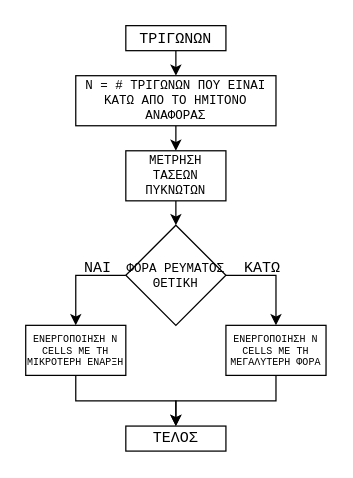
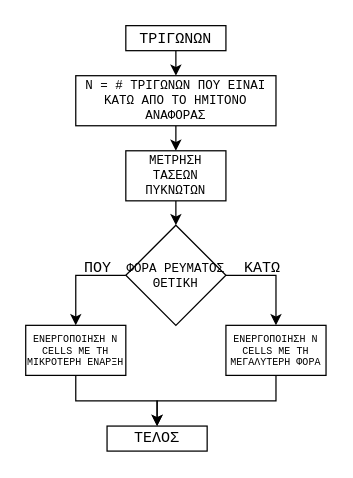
  <mxCell id="0" />
  <mxCell id="1" parent="0" />
  <mxCell id="2" style="edgeStyle=orthogonalEdgeStyle;rounded=0;orthogonalLoop=1;jettySize=auto;html=1;exitX=0.5;exitY=1;exitDx=0;exitDy=0;entryX=0.5;entryY=0;entryDx=0;entryDy=0;fontFamily=Courier New;fontSize=7;" edge="1" parent="1" source="3" target="5"><mxGeometry relative="1" as="geometry" /></mxCell>
  <mxCell id="3" value="&lt;font face=&quot;Courier New&quot;&gt;ΤΡΙΓΩΝΩΝ&lt;/font&gt;" style="rounded=0;whiteSpace=wrap;html=1;verticalAlign=middle;" vertex="1" parent="1"><mxGeometry x="100" y="20" width="80" height="20" as="geometry" /></mxCell>
  <mxCell id="4" style="edgeStyle=orthogonalEdgeStyle;rounded=0;orthogonalLoop=1;jettySize=auto;html=1;exitX=0.5;exitY=1;exitDx=0;exitDy=0;entryX=0.5;entryY=0;entryDx=0;entryDy=0;fontFamily=Courier New;fontSize=10;" edge="1" parent="1" source="5" target="15"><mxGeometry relative="1" as="geometry" /></mxCell>
  <mxCell id="5" value="Ν = # ΤΡΙΓΩΝΩΝ ΠΟΥ ΕΙΝΑΙ ΚΑΤΩ ΑΠΟ ΤΟ ΗΜΙΤΟΝΟ ΑΝΑΦΟΡΑΣ" style="rounded=0;whiteSpace=wrap;html=1;fontFamily=Courier New;fontSize=10;verticalAlign=middle;" vertex="1" parent="1"><mxGeometry x="60" y="60" width="160" height="40" as="geometry" /></mxCell>
  <mxCell id="6" style="edgeStyle=orthogonalEdgeStyle;rounded=0;orthogonalLoop=1;jettySize=auto;html=1;exitX=0;exitY=0.5;exitDx=0;exitDy=0;entryX=0.5;entryY=0;entryDx=0;entryDy=0;fontFamily=Courier New;fontSize=8;" edge="1" parent="1" source="8" target="10"><mxGeometry relative="1" as="geometry" /></mxCell>
  <mxCell id="7" style="edgeStyle=orthogonalEdgeStyle;rounded=0;orthogonalLoop=1;jettySize=auto;html=1;exitX=1;exitY=0.5;exitDx=0;exitDy=0;entryX=0.5;entryY=0;entryDx=0;entryDy=0;fontFamily=Courier New;fontSize=12;" edge="1" parent="1" source="8" target="12"><mxGeometry relative="1" as="geometry" /></mxCell>
  <mxCell id="8" value="ΦΟΡΑ ΡΕΥΜΑΤΟΣ ΘΕΤΙΚΗ" style="rhombus;whiteSpace=wrap;html=1;fontFamily=Courier New;fontSize=10;" vertex="1" parent="1"><mxGeometry x="100" y="179.5" width="80" height="80" as="geometry" /></mxCell>
  <mxCell id="9" style="edgeStyle=orthogonalEdgeStyle;rounded=0;orthogonalLoop=1;jettySize=auto;html=1;exitX=0.5;exitY=1;exitDx=0;exitDy=0;entryX=0.5;entryY=0;entryDx=0;entryDy=0;fontFamily=Courier New;fontSize=10;" edge="1" parent="1" source="10" target="17"><mxGeometry relative="1" as="geometry" /></mxCell>
  <mxCell id="10" value="&lt;font style=&quot;font-size: 8px&quot; face=&quot;Courier New&quot;&gt;ΕΝΕΡΓΟΠΟΙΗΣΗ N CELLS ΜΕ ΤΗ ΜΙΚΡΟΤΕΡΗ ΕΝΑΡΞΗ&lt;/font&gt;" style="rounded=0;whiteSpace=wrap;html=1;verticalAlign=middle;fontSize=8;" vertex="1" parent="1"><mxGeometry x="20" y="259.5" width="80" height="40" as="geometry" /></mxCell>
  <mxCell id="11" style="edgeStyle=orthogonalEdgeStyle;rounded=0;orthogonalLoop=1;jettySize=auto;html=1;exitX=0.5;exitY=1;exitDx=0;exitDy=0;entryX=0.5;entryY=0;entryDx=0;entryDy=0;fontFamily=Courier New;fontSize=10;" edge="1" parent="1" source="12" target="17"><mxGeometry relative="1" as="geometry" /></mxCell>
  <mxCell id="12" value="&lt;font style=&quot;font-size: 8px&quot; face=&quot;Courier New&quot;&gt;ΕΝΕΡΓΟΠΟΙΗΣΗ N CELLS ΜΕ ΤΗ ΜΕΓΑΛΥΤΕΡΗ ΦΟΡΑ&lt;/font&gt;" style="rounded=0;whiteSpace=wrap;html=1;verticalAlign=middle;fontSize=8;" vertex="1" parent="1"><mxGeometry x="180" y="259.5" width="80" height="40" as="geometry" /></mxCell>
- <mxCell id="13" value="ΝΑΙ" style="text;html=1;resizable=0;points=[];autosize=1;align=left;verticalAlign=top;spacingTop=-4;fontSize=12;fontFamily=Courier New;" vertex="1" parent="1"><mxGeometry x="65" y="203.5" width="30" height="10" as="geometry" /></mxCell>
+ <mxCell id="13" value="ΠΟΥ" style="text;html=1;resizable=0;points=[];autosize=1;align=left;verticalAlign=top;spacingTop=-4;fontSize=12;fontFamily=Courier New;" vertex="1" parent="1"><mxGeometry x="65" y="203.5" width="30" height="10" as="geometry" /></mxCell>
  <mxCell id="14" style="edgeStyle=orthogonalEdgeStyle;rounded=0;orthogonalLoop=1;jettySize=auto;html=1;exitX=0.5;exitY=1;exitDx=0;exitDy=0;entryX=0.5;entryY=0;entryDx=0;entryDy=0;fontFamily=Courier New;fontSize=10;" edge="1" parent="1" source="15" target="8"><mxGeometry relative="1" as="geometry" /></mxCell>
  <mxCell id="15" value="ΜΕΤΡΗΣΗ ΤΑΣΕΩΝ ΠΥΚΝΩΤΩΝ" style="rounded=0;whiteSpace=wrap;html=1;fontFamily=Courier New;fontSize=10;verticalAlign=middle;" vertex="1" parent="1"><mxGeometry x="100" y="120" width="80" height="40" as="geometry" /></mxCell>
  <mxCell id="16" value="ΚΑΤΩ" style="text;html=1;resizable=0;points=[];autosize=1;align=left;verticalAlign=top;spacingTop=-4;fontSize=12;fontFamily=Courier New;" vertex="1" parent="1"><mxGeometry x="193" y="203.5" width="40" height="20" as="geometry" /></mxCell>
- <mxCell id="17" value="ΤΕΛΟΣ" style="rounded=0;whiteSpace=wrap;html=1;verticalAlign=middle;fontFamily=Courier New;" vertex="1" parent="1"><mxGeometry x="100" y="340" width="80" height="20" as="geometry" /></mxCell>
+ <mxCell id="17" value="ΤΕΛΟΣ" style="rounded=0;whiteSpace=wrap;html=1;verticalAlign=middle;fontFamily=Courier New;" vertex="1" parent="1"><mxGeometry x="85" y="340" width="80" height="20" as="geometry" /></mxCell>
